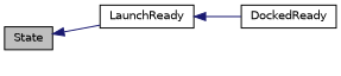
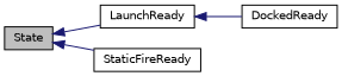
  digraph {
    rankdir=LR
    node [color=black fillcolor=white fontname=Helvetica fontsize=10 shape=record style=filled]
    edge [color=midnightblue dir=back fontname=Helvetica fontsize=10 labelfontname=Helvetica labelfontsize=10 style=solid]
    n1 [fillcolor=grey75 fontcolor=black height=0.2 label=State width=0.4]
    n2 [height=0.2 label=LaunchReady width=0.4]
+   n3 [height=0.2 label=StaticFireReady width=0.4]
    n4 [height=0.2 label=DockedReady width=0.4]
    n1 -> n2
+   n1 -> n3
    n2 -> n4
  }
